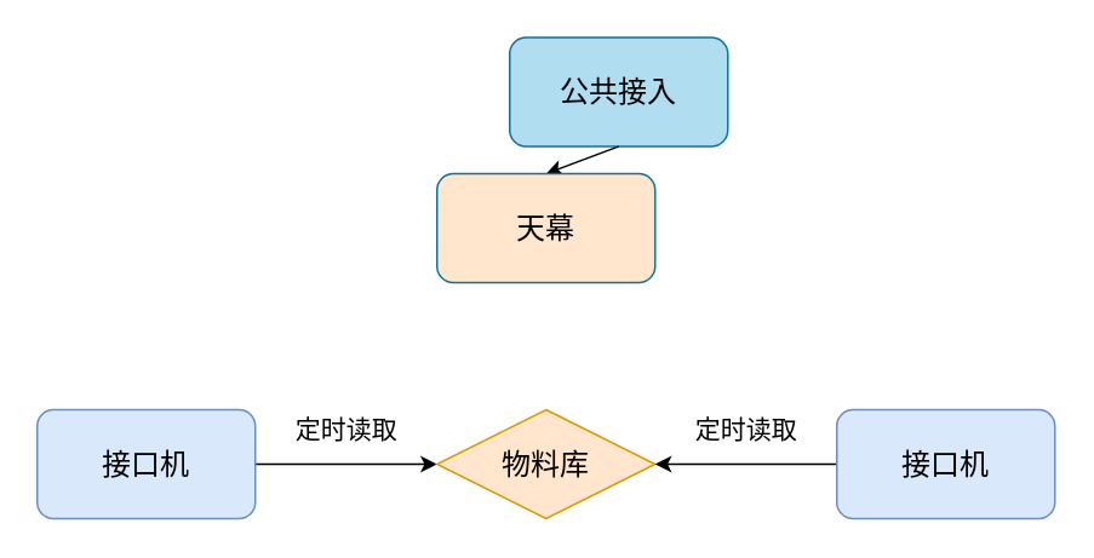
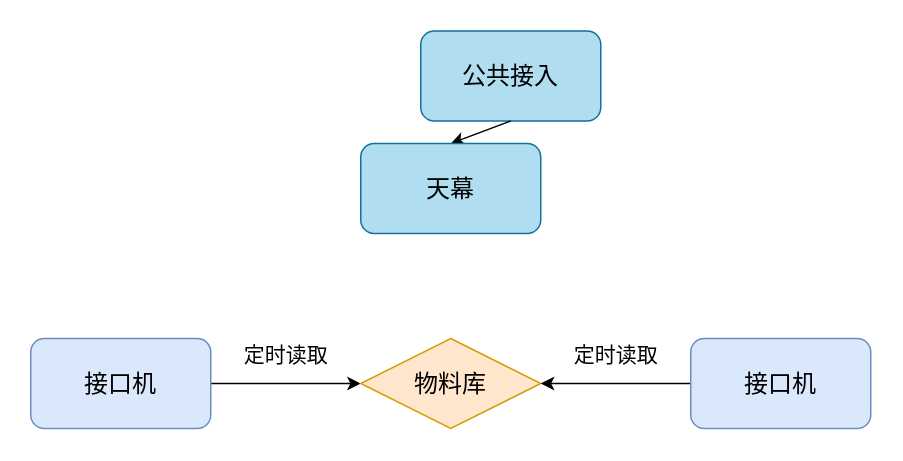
  <mxCell id="0" />
  <mxCell id="1" parent="0" />
  <mxCell id="2" value="&lt;font style=&quot;font-size: 16px;&quot;&gt;公共接入&lt;/font&gt;" style="rounded=1;whiteSpace=wrap;html=1;fillColor=#b1ddf0;strokeColor=#10739e;fontFamily=Verdana;" vertex="1" parent="1"><mxGeometry x="280" y="20" width="120" height="60" as="geometry" /></mxCell>
  <mxCell id="3" value="" style="endArrow=classic;html=1;rounded=0;fontFamily=Verdana;fontSize=16;exitX=0.5;exitY=1;exitDx=0;exitDy=0;" edge="1" parent="1" source="2"><mxGeometry width="50" height="50" relative="1" as="geometry"><mxPoint x="290" y="385" as="sourcePoint" /><mxPoint x="300" y="95" as="targetPoint" /></mxGeometry></mxCell>
- <mxCell id="4" value="天幕" style="rounded=1;whiteSpace=wrap;html=1;fontFamily=Verdana;fontSize=16;fillColor=#ffe6cc;strokeColor=#10739e;" vertex="1" parent="1"><mxGeometry x="240" y="95" width="120" height="60" as="geometry" /></mxCell>
+ <mxCell id="4" value="天幕" style="rounded=1;whiteSpace=wrap;html=1;fontFamily=Verdana;fontSize=16;fillColor=#b1ddf0;strokeColor=#10739e;" vertex="1" parent="1"><mxGeometry x="240" y="95" width="120" height="60" as="geometry" /></mxCell>
  <mxCell id="5" value="" style="edgeStyle=orthogonalEdgeStyle;rounded=0;orthogonalLoop=1;jettySize=auto;html=1;fontFamily=Verdana;fontSize=16;" edge="1" parent="1" source="6" target="7"><mxGeometry relative="1" as="geometry" /></mxCell>
  <mxCell id="6" value="接口机" style="rounded=1;whiteSpace=wrap;html=1;fontFamily=Verdana;fontSize=16;fillColor=#dae8fc;strokeColor=#6c8ebf;" vertex="1" parent="1"><mxGeometry x="20" y="225" width="120" height="60" as="geometry" /></mxCell>
  <mxCell id="7" value="物料库" style="rhombus;whiteSpace=wrap;html=1;fontFamily=Verdana;fontSize=16;fillColor=#ffe6cc;strokeColor=#d79b00;" vertex="1" parent="1"><mxGeometry x="240" y="225" width="120" height="60" as="geometry" /></mxCell>
  <mxCell id="8" value="" style="edgeStyle=orthogonalEdgeStyle;rounded=0;orthogonalLoop=1;jettySize=auto;html=1;fontFamily=Verdana;fontSize=14;" edge="1" parent="1" source="9" target="7"><mxGeometry relative="1" as="geometry" /></mxCell>
  <mxCell id="9" value="接口机" style="rounded=1;whiteSpace=wrap;html=1;fontFamily=Verdana;fontSize=16;fillColor=#dae8fc;strokeColor=#6c8ebf;" vertex="1" parent="1"><mxGeometry x="460" y="225" width="120" height="60" as="geometry" /></mxCell>
  <mxCell id="10" value="&lt;font style=&quot;font-size: 14px;&quot;&gt;定时读取&lt;/font&gt;" style="text;strokeColor=none;fillColor=none;html=1;fontSize=16;fontStyle=0;verticalAlign=middle;align=center;fontFamily=Verdana;" vertex="1" parent="1"><mxGeometry x="140" y="215" width="100" height="40" as="geometry" /></mxCell>
  <mxCell id="11" value="&lt;font style=&quot;font-size: 14px;&quot;&gt;定时读取&lt;/font&gt;" style="text;strokeColor=none;fillColor=none;html=1;fontSize=16;fontStyle=0;verticalAlign=middle;align=center;fontFamily=Verdana;" vertex="1" parent="1"><mxGeometry x="360" y="215" width="100" height="40" as="geometry" /></mxCell>
